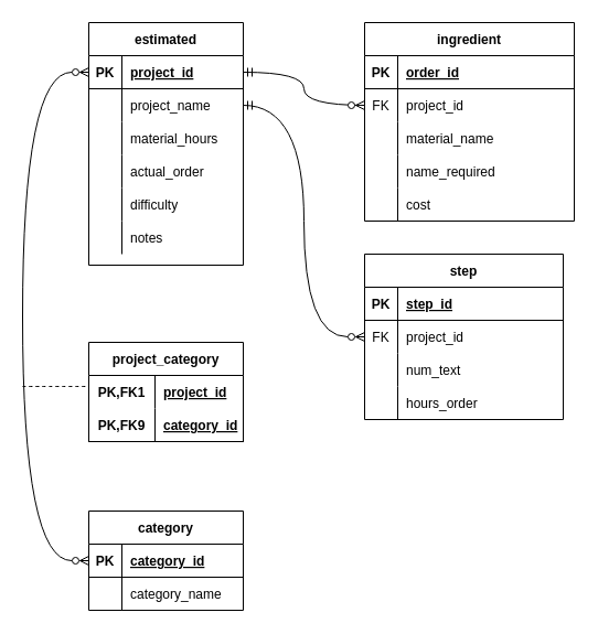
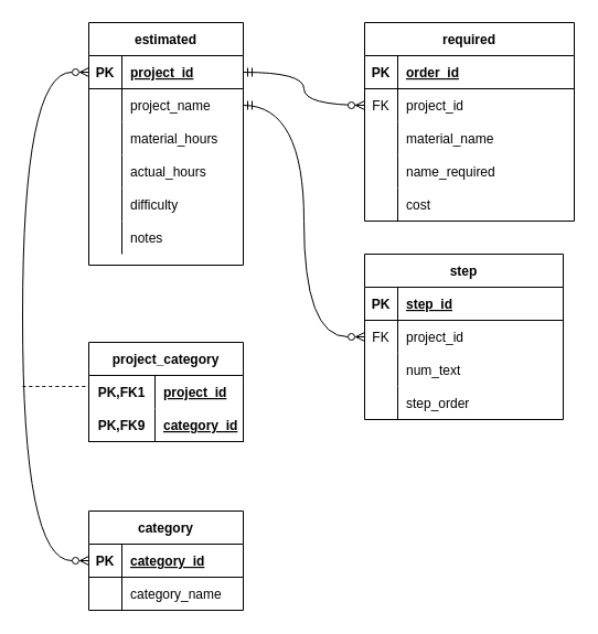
  <mxCell id="0" />
  <mxCell id="1" parent="0" />
  <mxCell id="2" value="estimated" style="shape=table;startSize=30;container=1;collapsible=1;childLayout=tableLayout;fixedRows=1;rowLines=0;fontStyle=1;align=center;resizeLast=1;" parent="1" vertex="1"><mxGeometry x="80" y="20" width="140" height="220" as="geometry" /></mxCell>
  <mxCell id="3" value="" style="shape=tableRow;horizontal=0;startSize=0;swimlaneHead=0;swimlaneBody=0;fillColor=none;collapsible=0;dropTarget=0;points=[[0,0.5],[1,0.5]];portConstraint=eastwest;top=0;left=0;right=0;bottom=1;" parent="2" vertex="1"><mxGeometry y="30" width="140" height="30" as="geometry" /></mxCell>
  <mxCell id="4" value="PK" style="shape=partialRectangle;connectable=0;fillColor=none;top=0;left=0;bottom=0;right=0;fontStyle=1;overflow=hidden;" parent="3" vertex="1"><mxGeometry width="30" height="30" as="geometry"><mxRectangle width="30" height="30" as="alternateBounds" /></mxGeometry></mxCell>
  <mxCell id="5" value="project_id" style="shape=partialRectangle;connectable=0;fillColor=none;top=0;left=0;bottom=0;right=0;align=left;spacingLeft=6;fontStyle=5;overflow=hidden;" parent="3" vertex="1"><mxGeometry x="30" width="110" height="30" as="geometry"><mxRectangle width="110" height="30" as="alternateBounds" /></mxGeometry></mxCell>
  <mxCell id="6" value="" style="shape=tableRow;horizontal=0;startSize=0;swimlaneHead=0;swimlaneBody=0;fillColor=none;collapsible=0;dropTarget=0;points=[[0,0.5],[1,0.5]];portConstraint=eastwest;top=0;left=0;right=0;bottom=0;" parent="2" vertex="1"><mxGeometry y="60" width="140" height="30" as="geometry" /></mxCell>
  <mxCell id="7" value="" style="shape=partialRectangle;connectable=0;fillColor=none;top=0;left=0;bottom=0;right=0;editable=1;overflow=hidden;" parent="6" vertex="1"><mxGeometry width="30" height="30" as="geometry"><mxRectangle width="30" height="30" as="alternateBounds" /></mxGeometry></mxCell>
  <mxCell id="8" value="project_name" style="shape=partialRectangle;connectable=0;fillColor=none;top=0;left=0;bottom=0;right=0;align=left;spacingLeft=6;overflow=hidden;" parent="6" vertex="1"><mxGeometry x="30" width="110" height="30" as="geometry"><mxRectangle width="110" height="30" as="alternateBounds" /></mxGeometry></mxCell>
  <mxCell id="9" value="" style="shape=tableRow;horizontal=0;startSize=0;swimlaneHead=0;swimlaneBody=0;fillColor=none;collapsible=0;dropTarget=0;points=[[0,0.5],[1,0.5]];portConstraint=eastwest;top=0;left=0;right=0;bottom=0;" parent="2" vertex="1"><mxGeometry y="90" width="140" height="30" as="geometry" /></mxCell>
  <mxCell id="10" value="" style="shape=partialRectangle;connectable=0;fillColor=none;top=0;left=0;bottom=0;right=0;editable=1;overflow=hidden;" parent="9" vertex="1"><mxGeometry width="30" height="30" as="geometry"><mxRectangle width="30" height="30" as="alternateBounds" /></mxGeometry></mxCell>
  <mxCell id="11" value="material_hours" style="shape=partialRectangle;connectable=0;fillColor=none;top=0;left=0;bottom=0;right=0;align=left;spacingLeft=6;overflow=hidden;" parent="9" vertex="1"><mxGeometry x="30" width="110" height="30" as="geometry"><mxRectangle width="110" height="30" as="alternateBounds" /></mxGeometry></mxCell>
  <mxCell id="12" style="shape=tableRow;horizontal=0;startSize=0;swimlaneHead=0;swimlaneBody=0;fillColor=none;collapsible=0;dropTarget=0;points=[[0,0.5],[1,0.5]];portConstraint=eastwest;top=0;left=0;right=0;bottom=0;" parent="2" vertex="1"><mxGeometry y="120" width="140" height="30" as="geometry" /></mxCell>
  <mxCell id="13" style="shape=partialRectangle;connectable=0;fillColor=none;top=0;left=0;bottom=0;right=0;editable=1;overflow=hidden;" parent="12" vertex="1"><mxGeometry width="30" height="30" as="geometry"><mxRectangle width="30" height="30" as="alternateBounds" /></mxGeometry></mxCell>
- <mxCell id="14" value="actual_order" style="shape=partialRectangle;connectable=0;fillColor=none;top=0;left=0;bottom=0;right=0;align=left;spacingLeft=6;overflow=hidden;" parent="12" vertex="1"><mxGeometry x="30" width="110" height="30" as="geometry"><mxRectangle width="110" height="30" as="alternateBounds" /></mxGeometry></mxCell>
+ <mxCell id="14" value="actual_hours" style="shape=partialRectangle;connectable=0;fillColor=none;top=0;left=0;bottom=0;right=0;align=left;spacingLeft=6;overflow=hidden;" parent="12" vertex="1"><mxGeometry x="30" width="110" height="30" as="geometry"><mxRectangle width="110" height="30" as="alternateBounds" /></mxGeometry></mxCell>
  <mxCell id="15" style="shape=tableRow;horizontal=0;startSize=0;swimlaneHead=0;swimlaneBody=0;fillColor=none;collapsible=0;dropTarget=0;points=[[0,0.5],[1,0.5]];portConstraint=eastwest;top=0;left=0;right=0;bottom=0;" parent="2" vertex="1"><mxGeometry y="150" width="140" height="30" as="geometry" /></mxCell>
  <mxCell id="16" style="shape=partialRectangle;connectable=0;fillColor=none;top=0;left=0;bottom=0;right=0;editable=1;overflow=hidden;" parent="15" vertex="1"><mxGeometry width="30" height="30" as="geometry"><mxRectangle width="30" height="30" as="alternateBounds" /></mxGeometry></mxCell>
  <mxCell id="17" value="difficulty" style="shape=partialRectangle;connectable=0;fillColor=none;top=0;left=0;bottom=0;right=0;align=left;spacingLeft=6;overflow=hidden;" parent="15" vertex="1"><mxGeometry x="30" width="110" height="30" as="geometry"><mxRectangle width="110" height="30" as="alternateBounds" /></mxGeometry></mxCell>
  <mxCell id="18" style="shape=tableRow;horizontal=0;startSize=0;swimlaneHead=0;swimlaneBody=0;fillColor=none;collapsible=0;dropTarget=0;points=[[0,0.5],[1,0.5]];portConstraint=eastwest;top=0;left=0;right=0;bottom=0;" parent="2" vertex="1"><mxGeometry y="180" width="140" height="30" as="geometry" /></mxCell>
  <mxCell id="19" style="shape=partialRectangle;connectable=0;fillColor=none;top=0;left=0;bottom=0;right=0;editable=1;overflow=hidden;" parent="18" vertex="1"><mxGeometry width="30" height="30" as="geometry"><mxRectangle width="30" height="30" as="alternateBounds" /></mxGeometry></mxCell>
  <mxCell id="20" value="notes" style="shape=partialRectangle;connectable=0;fillColor=none;top=0;left=0;bottom=0;right=0;align=left;spacingLeft=6;overflow=hidden;" parent="18" vertex="1"><mxGeometry x="30" width="110" height="30" as="geometry"><mxRectangle width="110" height="30" as="alternateBounds" /></mxGeometry></mxCell>
- <mxCell id="21" value="ingredient" style="shape=table;startSize=30;container=1;collapsible=1;childLayout=tableLayout;fixedRows=1;rowLines=0;fontStyle=1;align=center;resizeLast=1;" parent="1" vertex="1"><mxGeometry x="330" y="20" width="190" height="180" as="geometry" /></mxCell>
+ <mxCell id="21" value="required" style="shape=table;startSize=30;container=1;collapsible=1;childLayout=tableLayout;fixedRows=1;rowLines=0;fontStyle=1;align=center;resizeLast=1;" parent="1" vertex="1"><mxGeometry x="330" y="20" width="190" height="180" as="geometry" /></mxCell>
  <mxCell id="22" value="" style="shape=tableRow;horizontal=0;startSize=0;swimlaneHead=0;swimlaneBody=0;fillColor=none;collapsible=0;dropTarget=0;points=[[0,0.5],[1,0.5]];portConstraint=eastwest;top=0;left=0;right=0;bottom=1;" parent="21" vertex="1"><mxGeometry y="30" width="190" height="30" as="geometry" /></mxCell>
  <mxCell id="23" value="PK" style="shape=partialRectangle;connectable=0;fillColor=none;top=0;left=0;bottom=0;right=0;fontStyle=1;overflow=hidden;" parent="22" vertex="1"><mxGeometry width="30" height="30" as="geometry"><mxRectangle width="30" height="30" as="alternateBounds" /></mxGeometry></mxCell>
  <mxCell id="24" value="order_id" style="shape=partialRectangle;connectable=0;fillColor=none;top=0;left=0;bottom=0;right=0;align=left;spacingLeft=6;fontStyle=5;overflow=hidden;" parent="22" vertex="1"><mxGeometry x="30" width="160" height="30" as="geometry"><mxRectangle width="160" height="30" as="alternateBounds" /></mxGeometry></mxCell>
  <mxCell id="25" value="" style="shape=tableRow;horizontal=0;startSize=0;swimlaneHead=0;swimlaneBody=0;fillColor=none;collapsible=0;dropTarget=0;points=[[0,0.5],[1,0.5]];portConstraint=eastwest;top=0;left=0;right=0;bottom=0;" parent="21" vertex="1"><mxGeometry y="60" width="190" height="30" as="geometry" /></mxCell>
  <mxCell id="26" value="FK" style="shape=partialRectangle;connectable=0;fillColor=none;top=0;left=0;bottom=0;right=0;editable=1;overflow=hidden;" parent="25" vertex="1"><mxGeometry width="30" height="30" as="geometry"><mxRectangle width="30" height="30" as="alternateBounds" /></mxGeometry></mxCell>
  <mxCell id="27" value="project_id" style="shape=partialRectangle;connectable=0;fillColor=none;top=0;left=0;bottom=0;right=0;align=left;spacingLeft=6;overflow=hidden;" parent="25" vertex="1"><mxGeometry x="30" width="160" height="30" as="geometry"><mxRectangle width="160" height="30" as="alternateBounds" /></mxGeometry></mxCell>
  <mxCell id="28" value="" style="shape=tableRow;horizontal=0;startSize=0;swimlaneHead=0;swimlaneBody=0;fillColor=none;collapsible=0;dropTarget=0;points=[[0,0.5],[1,0.5]];portConstraint=eastwest;top=0;left=0;right=0;bottom=0;" parent="21" vertex="1"><mxGeometry y="90" width="190" height="30" as="geometry" /></mxCell>
  <mxCell id="29" value="" style="shape=partialRectangle;connectable=0;fillColor=none;top=0;left=0;bottom=0;right=0;editable=1;overflow=hidden;" parent="28" vertex="1"><mxGeometry width="30" height="30" as="geometry"><mxRectangle width="30" height="30" as="alternateBounds" /></mxGeometry></mxCell>
  <mxCell id="30" value="material_name" style="shape=partialRectangle;connectable=0;fillColor=none;top=0;left=0;bottom=0;right=0;align=left;spacingLeft=6;overflow=hidden;" parent="28" vertex="1"><mxGeometry x="30" width="160" height="30" as="geometry"><mxRectangle width="160" height="30" as="alternateBounds" /></mxGeometry></mxCell>
  <mxCell id="31" value="" style="shape=tableRow;horizontal=0;startSize=0;swimlaneHead=0;swimlaneBody=0;fillColor=none;collapsible=0;dropTarget=0;points=[[0,0.5],[1,0.5]];portConstraint=eastwest;top=0;left=0;right=0;bottom=0;" parent="21" vertex="1"><mxGeometry y="120" width="190" height="30" as="geometry" /></mxCell>
  <mxCell id="32" value="" style="shape=partialRectangle;connectable=0;fillColor=none;top=0;left=0;bottom=0;right=0;editable=1;overflow=hidden;" parent="31" vertex="1"><mxGeometry width="30" height="30" as="geometry"><mxRectangle width="30" height="30" as="alternateBounds" /></mxGeometry></mxCell>
  <mxCell id="33" value="name_required" style="shape=partialRectangle;connectable=0;fillColor=none;top=0;left=0;bottom=0;right=0;align=left;spacingLeft=6;overflow=hidden;" parent="31" vertex="1"><mxGeometry x="30" width="160" height="30" as="geometry"><mxRectangle width="160" height="30" as="alternateBounds" /></mxGeometry></mxCell>
  <mxCell id="34" style="shape=tableRow;horizontal=0;startSize=0;swimlaneHead=0;swimlaneBody=0;fillColor=none;collapsible=0;dropTarget=0;points=[[0,0.5],[1,0.5]];portConstraint=eastwest;top=0;left=0;right=0;bottom=0;" parent="21" vertex="1"><mxGeometry y="150" width="190" height="30" as="geometry" /></mxCell>
  <mxCell id="35" style="shape=partialRectangle;connectable=0;fillColor=none;top=0;left=0;bottom=0;right=0;editable=1;overflow=hidden;" parent="34" vertex="1"><mxGeometry width="30" height="30" as="geometry"><mxRectangle width="30" height="30" as="alternateBounds" /></mxGeometry></mxCell>
  <mxCell id="36" value="cost" style="shape=partialRectangle;connectable=0;fillColor=none;top=0;left=0;bottom=0;right=0;align=left;spacingLeft=6;overflow=hidden;" parent="34" vertex="1"><mxGeometry x="30" width="160" height="30" as="geometry"><mxRectangle width="160" height="30" as="alternateBounds" /></mxGeometry></mxCell>
  <mxCell id="37" value="step" style="shape=table;startSize=30;container=1;collapsible=1;childLayout=tableLayout;fixedRows=1;rowLines=0;fontStyle=1;align=center;resizeLast=1;" parent="1" vertex="1"><mxGeometry x="330" y="230" width="180" height="150" as="geometry" /></mxCell>
  <mxCell id="38" value="" style="shape=tableRow;horizontal=0;startSize=0;swimlaneHead=0;swimlaneBody=0;fillColor=none;collapsible=0;dropTarget=0;points=[[0,0.5],[1,0.5]];portConstraint=eastwest;top=0;left=0;right=0;bottom=1;" parent="37" vertex="1"><mxGeometry y="30" width="180" height="30" as="geometry" /></mxCell>
  <mxCell id="39" value="PK" style="shape=partialRectangle;connectable=0;fillColor=none;top=0;left=0;bottom=0;right=0;fontStyle=1;overflow=hidden;" parent="38" vertex="1"><mxGeometry width="30" height="30" as="geometry"><mxRectangle width="30" height="30" as="alternateBounds" /></mxGeometry></mxCell>
  <mxCell id="40" value="step_id" style="shape=partialRectangle;connectable=0;fillColor=none;top=0;left=0;bottom=0;right=0;align=left;spacingLeft=6;fontStyle=5;overflow=hidden;" parent="38" vertex="1"><mxGeometry x="30" width="150" height="30" as="geometry"><mxRectangle width="150" height="30" as="alternateBounds" /></mxGeometry></mxCell>
  <mxCell id="41" value="" style="shape=tableRow;horizontal=0;startSize=0;swimlaneHead=0;swimlaneBody=0;fillColor=none;collapsible=0;dropTarget=0;points=[[0,0.5],[1,0.5]];portConstraint=eastwest;top=0;left=0;right=0;bottom=0;" parent="37" vertex="1"><mxGeometry y="60" width="180" height="30" as="geometry" /></mxCell>
  <mxCell id="42" value="FK" style="shape=partialRectangle;connectable=0;fillColor=none;top=0;left=0;bottom=0;right=0;editable=1;overflow=hidden;" parent="41" vertex="1"><mxGeometry width="30" height="30" as="geometry"><mxRectangle width="30" height="30" as="alternateBounds" /></mxGeometry></mxCell>
  <mxCell id="43" value="project_id" style="shape=partialRectangle;connectable=0;fillColor=none;top=0;left=0;bottom=0;right=0;align=left;spacingLeft=6;overflow=hidden;" parent="41" vertex="1"><mxGeometry x="30" width="150" height="30" as="geometry"><mxRectangle width="150" height="30" as="alternateBounds" /></mxGeometry></mxCell>
  <mxCell id="44" value="" style="shape=tableRow;horizontal=0;startSize=0;swimlaneHead=0;swimlaneBody=0;fillColor=none;collapsible=0;dropTarget=0;points=[[0,0.5],[1,0.5]];portConstraint=eastwest;top=0;left=0;right=0;bottom=0;" parent="37" vertex="1"><mxGeometry y="90" width="180" height="30" as="geometry" /></mxCell>
  <mxCell id="45" value="" style="shape=partialRectangle;connectable=0;fillColor=none;top=0;left=0;bottom=0;right=0;editable=1;overflow=hidden;" parent="44" vertex="1"><mxGeometry width="30" height="30" as="geometry"><mxRectangle width="30" height="30" as="alternateBounds" /></mxGeometry></mxCell>
  <mxCell id="46" value="num_text" style="shape=partialRectangle;connectable=0;fillColor=none;top=0;left=0;bottom=0;right=0;align=left;spacingLeft=6;overflow=hidden;" parent="44" vertex="1"><mxGeometry x="30" width="150" height="30" as="geometry"><mxRectangle width="150" height="30" as="alternateBounds" /></mxGeometry></mxCell>
  <mxCell id="47" value="" style="shape=tableRow;horizontal=0;startSize=0;swimlaneHead=0;swimlaneBody=0;fillColor=none;collapsible=0;dropTarget=0;points=[[0,0.5],[1,0.5]];portConstraint=eastwest;top=0;left=0;right=0;bottom=0;" parent="37" vertex="1"><mxGeometry y="120" width="180" height="30" as="geometry" /></mxCell>
  <mxCell id="48" value="" style="shape=partialRectangle;connectable=0;fillColor=none;top=0;left=0;bottom=0;right=0;editable=1;overflow=hidden;" parent="47" vertex="1"><mxGeometry width="30" height="30" as="geometry"><mxRectangle width="30" height="30" as="alternateBounds" /></mxGeometry></mxCell>
- <mxCell id="49" value="hours_order" style="shape=partialRectangle;connectable=0;fillColor=none;top=0;left=0;bottom=0;right=0;align=left;spacingLeft=6;overflow=hidden;" parent="47" vertex="1"><mxGeometry x="30" width="150" height="30" as="geometry"><mxRectangle width="150" height="30" as="alternateBounds" /></mxGeometry></mxCell>
+ <mxCell id="49" value="step_order" style="shape=partialRectangle;connectable=0;fillColor=none;top=0;left=0;bottom=0;right=0;align=left;spacingLeft=6;overflow=hidden;" parent="47" vertex="1"><mxGeometry x="30" width="150" height="30" as="geometry"><mxRectangle width="150" height="30" as="alternateBounds" /></mxGeometry></mxCell>
  <mxCell id="50" value="category" style="shape=table;startSize=30;container=1;collapsible=1;childLayout=tableLayout;fixedRows=1;rowLines=0;fontStyle=1;align=center;resizeLast=1;" parent="1" vertex="1"><mxGeometry x="80" y="463" width="140" height="90" as="geometry" /></mxCell>
  <mxCell id="51" value="" style="shape=tableRow;horizontal=0;startSize=0;swimlaneHead=0;swimlaneBody=0;fillColor=none;collapsible=0;dropTarget=0;points=[[0,0.5],[1,0.5]];portConstraint=eastwest;top=0;left=0;right=0;bottom=1;" parent="50" vertex="1"><mxGeometry y="30" width="140" height="30" as="geometry" /></mxCell>
  <mxCell id="52" value="PK" style="shape=partialRectangle;connectable=0;fillColor=none;top=0;left=0;bottom=0;right=0;fontStyle=1;overflow=hidden;" parent="51" vertex="1"><mxGeometry width="30" height="30" as="geometry"><mxRectangle width="30" height="30" as="alternateBounds" /></mxGeometry></mxCell>
  <mxCell id="53" value="category_id" style="shape=partialRectangle;connectable=0;fillColor=none;top=0;left=0;bottom=0;right=0;align=left;spacingLeft=6;fontStyle=5;overflow=hidden;" parent="51" vertex="1"><mxGeometry x="30" width="110" height="30" as="geometry"><mxRectangle width="110" height="30" as="alternateBounds" /></mxGeometry></mxCell>
  <mxCell id="54" value="" style="shape=tableRow;horizontal=0;startSize=0;swimlaneHead=0;swimlaneBody=0;fillColor=none;collapsible=0;dropTarget=0;points=[[0,0.5],[1,0.5]];portConstraint=eastwest;top=0;left=0;right=0;bottom=0;" parent="50" vertex="1"><mxGeometry y="60" width="140" height="30" as="geometry" /></mxCell>
  <mxCell id="55" value="" style="shape=partialRectangle;connectable=0;fillColor=none;top=0;left=0;bottom=0;right=0;editable=1;overflow=hidden;" parent="54" vertex="1"><mxGeometry width="30" height="30" as="geometry"><mxRectangle width="30" height="30" as="alternateBounds" /></mxGeometry></mxCell>
  <mxCell id="56" value="category_name" style="shape=partialRectangle;connectable=0;fillColor=none;top=0;left=0;bottom=0;right=0;align=left;spacingLeft=6;overflow=hidden;" parent="54" vertex="1"><mxGeometry x="30" width="110" height="30" as="geometry"><mxRectangle width="110" height="30" as="alternateBounds" /></mxGeometry></mxCell>
  <mxCell id="57" value="project_category" style="shape=table;startSize=30;container=1;collapsible=1;childLayout=tableLayout;fixedRows=1;rowLines=0;fontStyle=1;align=center;resizeLast=1;" parent="1" vertex="1"><mxGeometry x="80" y="310" width="140" height="90" as="geometry" /></mxCell>
  <mxCell id="58" value="" style="shape=tableRow;horizontal=0;startSize=0;swimlaneHead=0;swimlaneBody=0;fillColor=none;collapsible=0;dropTarget=0;points=[[0,0.5],[1,0.5]];portConstraint=eastwest;top=0;left=0;right=0;bottom=0;" parent="57" vertex="1"><mxGeometry y="30" width="140" height="30" as="geometry" /></mxCell>
  <mxCell id="59" value="PK,FK1" style="shape=partialRectangle;connectable=0;fillColor=none;top=0;left=0;bottom=0;right=0;fontStyle=1;overflow=hidden;" parent="58" vertex="1"><mxGeometry width="60" height="30" as="geometry"><mxRectangle width="60" height="30" as="alternateBounds" /></mxGeometry></mxCell>
  <mxCell id="60" value="project_id" style="shape=partialRectangle;connectable=0;fillColor=none;top=0;left=0;bottom=0;right=0;align=left;spacingLeft=6;fontStyle=5;overflow=hidden;" parent="58" vertex="1"><mxGeometry x="60" width="80" height="30" as="geometry"><mxRectangle width="80" height="30" as="alternateBounds" /></mxGeometry></mxCell>
  <mxCell id="61" value="" style="shape=tableRow;horizontal=0;startSize=0;swimlaneHead=0;swimlaneBody=0;fillColor=none;collapsible=0;dropTarget=0;points=[[0,0.5],[1,0.5]];portConstraint=eastwest;top=0;left=0;right=0;bottom=1;" parent="57" vertex="1"><mxGeometry y="60" width="140" height="30" as="geometry" /></mxCell>
  <mxCell id="62" value="PK,FK9" style="shape=partialRectangle;connectable=0;fillColor=none;top=0;left=0;bottom=0;right=0;fontStyle=1;overflow=hidden;" parent="61" vertex="1"><mxGeometry width="60" height="30" as="geometry"><mxRectangle width="60" height="30" as="alternateBounds" /></mxGeometry></mxCell>
  <mxCell id="63" value="category_id" style="shape=partialRectangle;connectable=0;fillColor=none;top=0;left=0;bottom=0;right=0;align=left;spacingLeft=6;fontStyle=5;overflow=hidden;" parent="61" vertex="1"><mxGeometry x="60" width="80" height="30" as="geometry"><mxRectangle width="80" height="30" as="alternateBounds" /></mxGeometry></mxCell>
  <mxCell id="64" value="" style="fontSize=12;html=1;endArrow=ERzeroToMany;rounded=0;edgeStyle=orthogonalEdgeStyle;curved=1;entryX=0;entryY=0.5;entryDx=0;entryDy=0;exitX=0;exitY=0.5;exitDx=0;exitDy=0;endFill=0;startArrow=ERzeroToMany;startFill=0;" parent="1" source="50" target="3" edge="1"><mxGeometry width="100" height="100" relative="1" as="geometry"><mxPoint x="70" y="499" as="sourcePoint" /><mxPoint x="60" y="70" as="targetPoint" /><Array as="points"><mxPoint x="20" y="508" /><mxPoint x="20" y="65" /></Array></mxGeometry></mxCell>
  <mxCell id="65" value="" style="endArrow=none;html=1;rounded=0;curved=1;dashed=1;" parent="1" edge="1"><mxGeometry relative="1" as="geometry"><mxPoint x="20" y="350" as="sourcePoint" /><mxPoint x="80" y="350" as="targetPoint" /></mxGeometry></mxCell>
  <mxCell id="66" value="" style="fontSize=12;html=1;endArrow=ERzeroToMany;endFill=1;rounded=0;startArrow=ERmandOne;startFill=0;edgeStyle=orthogonalEdgeStyle;curved=1;" parent="1" source="3" target="25" edge="1"><mxGeometry width="100" height="100" relative="1" as="geometry"><mxPoint x="200" y="70" as="sourcePoint" /><mxPoint x="300" y="-30" as="targetPoint" /></mxGeometry></mxCell>
  <mxCell id="67" style="edgeStyle=orthogonalEdgeStyle;rounded=0;orthogonalLoop=1;jettySize=auto;html=1;exitX=1;exitY=0.5;exitDx=0;exitDy=0;curved=1;startArrow=ERmandOne;startFill=0;endArrow=ERzeroToMany;endFill=0;entryX=0;entryY=0.5;entryDx=0;entryDy=0;" edge="1" parent="1" source="6" target="41"><mxGeometry relative="1" as="geometry"><mxPoint x="344" y="318" as="targetPoint" /></mxGeometry></mxCell>
